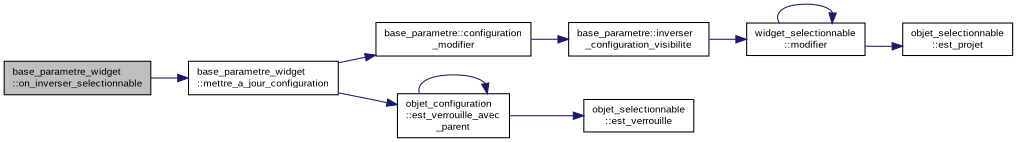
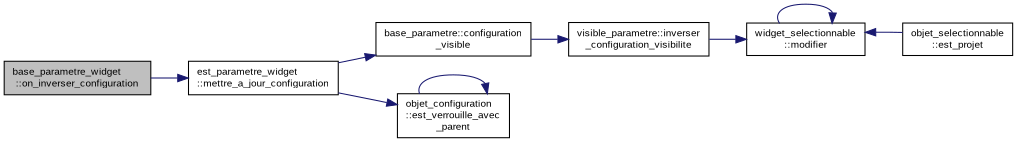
  digraph {
    fontname="Liberation Sans"
    rankdir=LR
    node [color=black fillcolor=white fontname="Liberation Sans" fontsize=10 shape=record style=filled]
    edge [color=midnightblue fontname="Liberation Sans" fontsize=10 labelfontname=Helvetica labelfontsize=10 style=solid]
-   n1 [fillcolor=grey75 fontcolor=black height=0.2 label="base_parametre_widget\l::on_inverser_selectionnable" width=0.4]
-   n2 [height=0.2 label="base_parametre_widget\l::mettre_a_jour_configuration" width=0.4]
-   n3 [height=0.2 label="base_parametre::inverser\l_configuration_visibilite" width=0.4]
+   n1 [fillcolor=grey75 fontcolor=black height=0.2 label="base_parametre_widget\l::on_inverser_configuration" width=0.4]
+   n2 [height=0.2 label="est_parametre_widget\l::mettre_a_jour_configuration" width=0.4]
+   n3 [height=0.2 label="visible_parametre::inverser\l_configuration_visibilite" width=0.4]
    n4 [height=0.2 label="widget_selectionnable\l::modifier" width=0.4]
-   n5 [height=0.2 label="base_parametre::configuration\l_modifier" width=0.4]
+   n5 [height=0.2 label="base_parametre::configuration\l_visible" width=0.4]
    n6 [height=0.2 label="objet_configuration\l::est_verrouille_avec\l_parent" width=0.4]
    n7 [height=0.2 label="objet_selectionnable\l::est_projet" width=0.4]
-   n8 [height=0.2 label="objet_selectionnable\l::est_verrouille" width=0.4]
    n1 -> n2
    n2 -> n5
    n2 -> n6
    n3 -> n4
    n4 -> n4
-   n4 -> n7
+   n7 -> n4
    n5 -> n3
    n6 -> n6
-   n6 -> n8
  }
